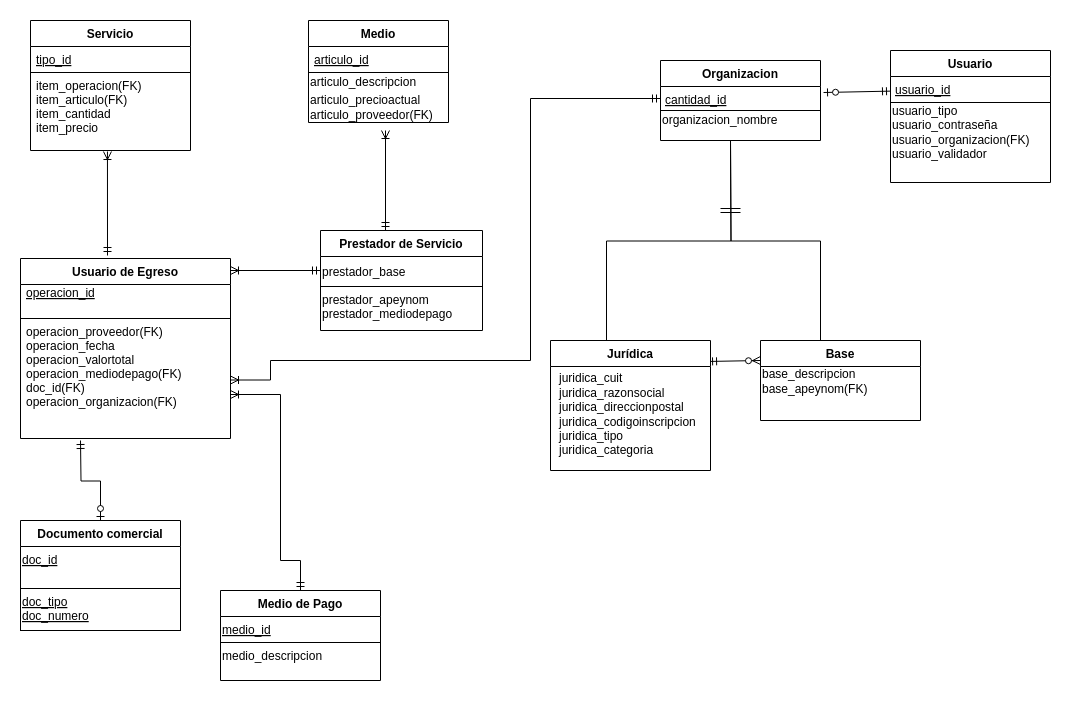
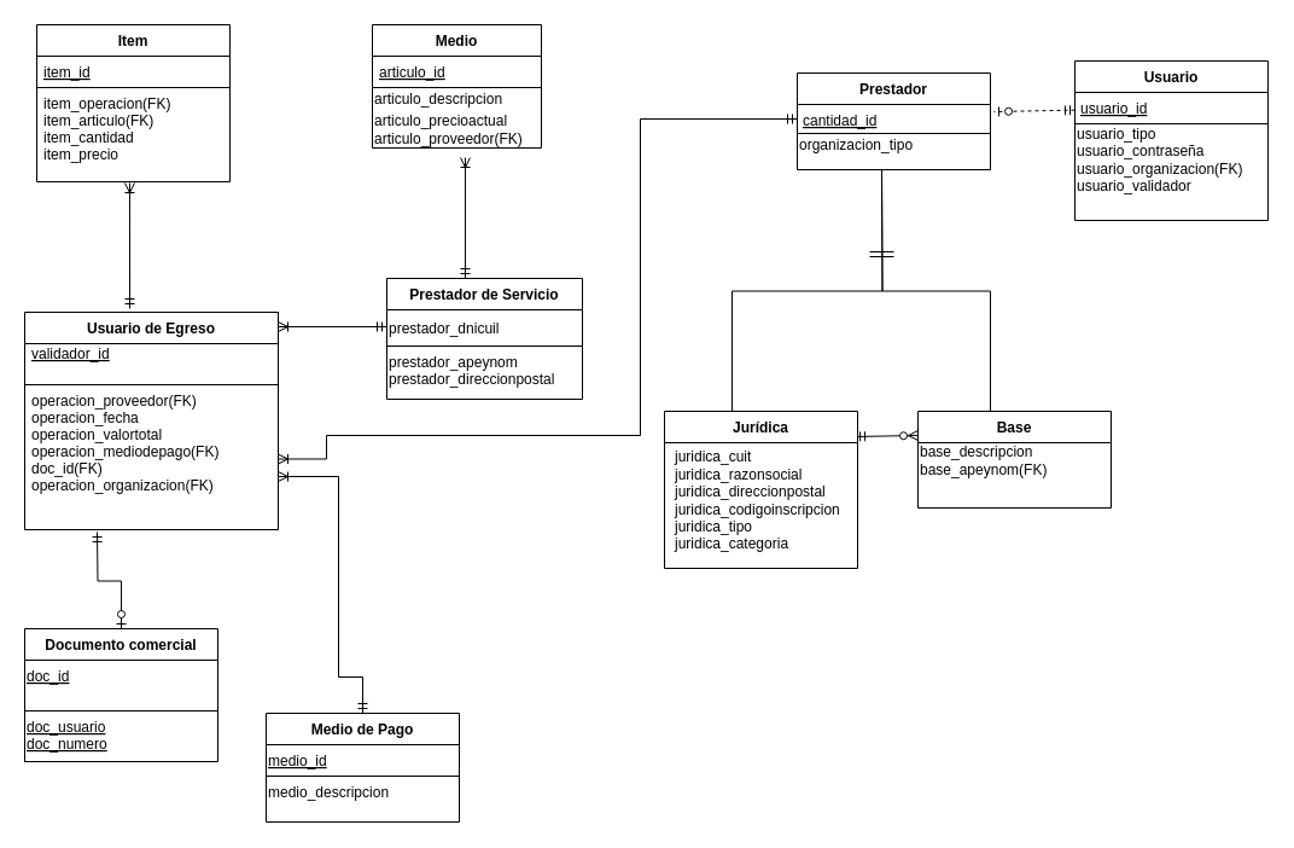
  <mxCell id="0" />
  <mxCell id="1" parent="0" />
  <mxCell id="2" style="edgeStyle=orthogonalEdgeStyle;rounded=0;orthogonalLoop=1;jettySize=auto;html=1;startArrow=ERzeroToOne;startFill=1;endArrow=ERmandOne;endFill=0;exitX=0.5;exitY=0;exitDx=0;exitDy=0;" parent="1" source="15" edge="1"><mxGeometry relative="1" as="geometry"><mxPoint x="80" y="440" as="targetPoint" /><mxPoint x="80" y="420" as="sourcePoint" /><Array as="points" /></mxGeometry></mxCell>
  <mxCell id="3" style="rounded=0;orthogonalLoop=1;jettySize=auto;html=1;startArrow=ERmandOne;startFill=0;endArrow=ERoneToMany;endFill=0;entryX=1;entryY=0.691;entryDx=0;entryDy=0;entryPerimeter=0;exitX=0.5;exitY=0;exitDx=0;exitDy=0;edgeStyle=orthogonalEdgeStyle;" parent="1" source="9" target="8" edge="1"><mxGeometry relative="1" as="geometry"><Array as="points"><mxPoint x="300" y="560" /><mxPoint x="280" y="560" /><mxPoint x="280" y="394" /></Array><mxPoint x="300" y="590" as="targetPoint" /><mxPoint x="220" y="540" as="sourcePoint" /></mxGeometry></mxCell>
  <mxCell id="4" style="rounded=0;orthogonalLoop=1;jettySize=auto;html=1;startArrow=ERoneToMany;startFill=0;endArrow=ERmandOne;endFill=0;exitX=0.481;exitY=1.013;exitDx=0;exitDy=0;exitPerimeter=0;" parent="1" source="38" edge="1"><mxGeometry relative="1" as="geometry"><mxPoint x="107" y="255" as="targetPoint" /></mxGeometry></mxCell>
- <mxCell id="5" style="rounded=0;orthogonalLoop=1;jettySize=auto;html=1;startArrow=ERmandOne;startFill=0;endArrow=ERzeroToOne;endFill=1;entryX=1.019;entryY=0.25;entryDx=0;entryDy=0;entryPerimeter=0;" parent="1" source="32" target="27" edge="1"><mxGeometry relative="1" as="geometry"><mxPoint x="770" y="191" as="targetPoint" /></mxGeometry></mxCell>
+ <mxCell id="5" style="rounded=0;orthogonalLoop=1;jettySize=auto;html=1;startArrow=ERmandOne;startFill=0;endArrow=ERzeroToOne;endFill=1;entryX=1.019;entryY=0.25;entryDx=0;entryDy=0;entryPerimeter=0;dashed=1;" parent="1" source="32" target="27" edge="1"><mxGeometry relative="1" as="geometry"><mxPoint x="770" y="191" as="targetPoint" /></mxGeometry></mxCell>
  <mxCell id="6" value="Usuario de Egreso" style="swimlane;fontStyle=1;childLayout=stackLayout;horizontal=1;startSize=26;horizontalStack=0;resizeParent=1;resizeLast=0;collapsible=1;marginBottom=0;rounded=0;shadow=0;strokeWidth=1;align=center;" parent="1" vertex="1"><mxGeometry x="20" y="258" width="210" height="180" as="geometry"><mxRectangle x="40" y="188" width="160" height="26" as="alternateBounds" /></mxGeometry></mxCell>
- <mxCell id="7" value="operacion_id&#10;&#10;" style="shape=partialRectangle;top=0;left=0;right=0;bottom=1;align=left;verticalAlign=middle;fillColor=none;spacingLeft=4;spacingRight=4;overflow=hidden;rotatable=0;points=[[0,0.5],[1,0.5]];portConstraint=eastwest;dropTarget=0;rounded=0;shadow=0;strokeWidth=1;fontStyle=4;labelPosition=center;verticalLabelPosition=middle;" parent="6" vertex="1"><mxGeometry y="26" width="210" height="34" as="geometry" /></mxCell>
+ <mxCell id="7" value="validador_id&#10;&#10;" style="shape=partialRectangle;top=0;left=0;right=0;bottom=1;align=left;verticalAlign=middle;fillColor=none;spacingLeft=4;spacingRight=4;overflow=hidden;rotatable=0;points=[[0,0.5],[1,0.5]];portConstraint=eastwest;dropTarget=0;rounded=0;shadow=0;strokeWidth=1;fontStyle=4;labelPosition=center;verticalLabelPosition=middle;" parent="6" vertex="1"><mxGeometry y="26" width="210" height="34" as="geometry" /></mxCell>
  <mxCell id="8" value="operacion_proveedor(FK)&#10;operacion_fecha&#10;operacion_valortotal&#10;operacion_mediodepago(FK)&#10;doc_id(FK)&#10;operacion_organizacion(FK)&#10;&#10;" style="shape=partialRectangle;top=0;left=0;right=0;bottom=0;align=left;verticalAlign=top;fillColor=none;spacingLeft=4;spacingRight=4;overflow=hidden;rotatable=0;points=[[0,0.5],[1,0.5]];portConstraint=eastwest;dropTarget=0;rounded=0;shadow=0;strokeWidth=1;" parent="6" vertex="1"><mxGeometry y="60" width="210" height="110" as="geometry" /></mxCell>
  <mxCell id="9" value="Medio de Pago" style="swimlane;fontStyle=1;childLayout=stackLayout;horizontal=1;startSize=26;horizontalStack=0;resizeParent=1;resizeLast=0;collapsible=1;marginBottom=0;rounded=0;shadow=0;strokeWidth=1;" parent="1" vertex="1"><mxGeometry x="220" y="590" width="160" height="90" as="geometry"><mxRectangle x="20" y="80" width="160" height="26" as="alternateBounds" /></mxGeometry></mxCell>
  <mxCell id="10" value="medio_id" style="shape=partialRectangle;top=0;left=0;right=0;bottom=1;align=left;verticalAlign=top;fillColor=none;spacingLeft=0;spacingRight=4;overflow=hidden;rotatable=0;points=[[0,0.5],[1,0.5]];portConstraint=eastwest;dropTarget=0;rounded=0;shadow=0;strokeWidth=1;fontStyle=4" parent="9" vertex="1"><mxGeometry y="26" width="160" height="26" as="geometry" /></mxCell>
  <mxCell id="11" value="" style="shape=partialRectangle;top=0;left=0;bottom=0;fillColor=none;align=left;verticalAlign=top;spacingLeft=4;spacingRight=4;overflow=hidden;rotatable=0;points=[];portConstraint=eastwest;part=1;" parent="10" vertex="1" connectable="0"><mxGeometry height="26" as="geometry" /></mxCell>
  <mxCell id="12" value="medio_descripcion" style="shape=partialRectangle;top=0;left=0;right=0;bottom=0;align=left;verticalAlign=top;fillColor=none;spacingLeft=0;spacingRight=4;overflow=hidden;rotatable=0;points=[[0,0.5],[1,0.5]];portConstraint=eastwest;dropTarget=0;rounded=0;shadow=0;strokeWidth=1;" parent="9" vertex="1"><mxGeometry y="52" width="160" height="38" as="geometry" /></mxCell>
  <mxCell id="13" value="" style="shape=partialRectangle;top=0;left=0;bottom=0;fillColor=none;align=left;verticalAlign=top;spacingLeft=4;spacingRight=4;overflow=hidden;rotatable=0;points=[];portConstraint=eastwest;part=1;" parent="12" vertex="1" connectable="0"><mxGeometry height="38" as="geometry" /></mxCell>
  <mxCell id="14" style="rounded=0;orthogonalLoop=1;jettySize=auto;html=1;startArrow=ERmandOne;startFill=0;endArrow=ERoneToMany;endFill=0;entryX=1;entryY=0.691;entryDx=0;entryDy=0;entryPerimeter=0;" edge="1" parent="1"><mxGeometry relative="1" as="geometry"><mxPoint x="230" y="270.01" as="targetPoint" /><mxPoint x="320" y="270" as="sourcePoint" /></mxGeometry></mxCell>
  <mxCell id="15" value="Documento comercial" style="swimlane;fontStyle=1;childLayout=stackLayout;horizontal=1;startSize=26;horizontalStack=0;resizeParent=1;resizeLast=0;collapsible=1;marginBottom=0;rounded=0;shadow=0;strokeWidth=1;" parent="1" vertex="1"><mxGeometry x="20" y="520" width="160" height="110" as="geometry"><mxRectangle x="20" y="80" width="160" height="26" as="alternateBounds" /></mxGeometry></mxCell>
  <mxCell id="16" value="" style="endArrow=none;html=1;fontSize=12;entryX=1;entryY=0.5;entryDx=0;entryDy=0;exitX=0;exitY=0.5;exitDx=0;exitDy=0;" parent="15" source="17" target="17" edge="1"><mxGeometry width="50" height="50" relative="1" as="geometry"><mxPoint x="50" y="100" as="sourcePoint" /><mxPoint x="100" y="50" as="targetPoint" /></mxGeometry></mxCell>
- <mxCell id="17" value="doc_id&#10;&#10;&#10;doc_tipo&#10;doc_numero&#10;&#10;" style="shape=partialRectangle;top=0;left=0;right=0;bottom=1;align=left;verticalAlign=top;fillColor=none;spacingLeft=0;spacingRight=4;overflow=hidden;rotatable=0;points=[[0,0.5],[1,0.5]];portConstraint=eastwest;dropTarget=0;rounded=0;shadow=0;strokeWidth=1;fontStyle=4" parent="15" vertex="1"><mxGeometry y="26" width="160" height="84" as="geometry" /></mxCell>
+ <mxCell id="17" value="doc_id&#10;&#10;&#10;doc_usuario&#10;doc_numero&#10;&#10;" style="shape=partialRectangle;top=0;left=0;right=0;bottom=1;align=left;verticalAlign=top;fillColor=none;spacingLeft=0;spacingRight=4;overflow=hidden;rotatable=0;points=[[0,0.5],[1,0.5]];portConstraint=eastwest;dropTarget=0;rounded=0;shadow=0;strokeWidth=1;fontStyle=4" parent="15" vertex="1"><mxGeometry y="26" width="160" height="84" as="geometry" /></mxCell>
  <mxCell id="18" value="" style="shape=partialRectangle;top=0;left=0;bottom=0;fillColor=none;align=left;verticalAlign=top;spacingLeft=4;spacingRight=4;overflow=hidden;rotatable=0;points=[];portConstraint=eastwest;part=1;" parent="17" vertex="1" connectable="0"><mxGeometry height="84" as="geometry" /></mxCell>
  <mxCell id="19" value="" style="endArrow=none;html=1;fontSize=12;edgeStyle=orthogonalEdgeStyle;exitX=0.375;exitY=0;exitDx=0;exitDy=0;exitPerimeter=0;rounded=0;" edge="1" parent="1" source="24"><mxGeometry width="50" height="50" relative="1" as="geometry"><mxPoint x="780" y="120" as="sourcePoint" /><mxPoint x="730" y="140" as="targetPoint" /></mxGeometry></mxCell>
  <mxCell id="20" value="" style="endArrow=none;html=1;fontSize=12;edgeStyle=orthogonalEdgeStyle;exitX=0.35;exitY=0;exitDx=0;exitDy=0;exitPerimeter=0;rounded=0;" edge="1" parent="1" source="22"><mxGeometry width="50" height="50" relative="1" as="geometry"><mxPoint x="790" y="150" as="sourcePoint" /><mxPoint x="730" y="140" as="targetPoint" /></mxGeometry></mxCell>
  <mxCell id="21" value="" style="endArrow=ERzeroToMany;html=1;fontSize=12;entryX=0;entryY=0.25;entryDx=0;entryDy=0;startArrow=ERmandOne;startFill=0;endFill=1;exitX=0.988;exitY=-0.056;exitDx=0;exitDy=0;exitPerimeter=0;" edge="1" parent="1" source="23" target="24"><mxGeometry width="50" height="50" relative="1" as="geometry"><mxPoint x="700" y="270" as="sourcePoint" /><mxPoint x="670" y="110" as="targetPoint" /></mxGeometry></mxCell>
  <mxCell id="22" value="Jurídica" style="swimlane;fontStyle=1;childLayout=stackLayout;horizontal=1;startSize=26;horizontalStack=0;resizeParent=1;resizeLast=0;collapsible=1;marginBottom=0;rounded=0;shadow=0;strokeWidth=1;" parent="1" vertex="1"><mxGeometry x="550" y="340" width="160" height="130" as="geometry"><mxRectangle x="260" y="80" width="160" height="26" as="alternateBounds" /></mxGeometry></mxCell>
  <mxCell id="23" value="juridica_cuit&lt;br&gt;juridica_razonsocial&lt;br&gt;juridica_direccionpostal&lt;br&gt;juridica_codigoinscripcion&lt;br&gt;juridica_tipo&lt;br&gt;juridica_categoria&lt;br&gt;" style="text;html=1;align=left;verticalAlign=middle;resizable=0;points=[];autosize=1;spacingTop=5;spacingLeft=7;" parent="22" vertex="1"><mxGeometry y="26" width="160" height="90" as="geometry" /></mxCell>
  <mxCell id="24" value="Base" style="swimlane;fontStyle=1;childLayout=stackLayout;horizontal=1;startSize=26;horizontalStack=0;resizeParent=1;resizeLast=0;collapsible=1;marginBottom=0;rounded=0;shadow=0;strokeWidth=1;" parent="1" vertex="1"><mxGeometry x="760" y="340" width="160" height="80" as="geometry"><mxRectangle x="610" y="10" width="160" height="26" as="alternateBounds" /></mxGeometry></mxCell>
  <mxCell id="25" value="base_descripcion&lt;br&gt;base_apeynom(FK)" style="text;html=1;align=left;verticalAlign=middle;resizable=0;points=[];autosize=1;fontSize=12;" parent="24" vertex="1"><mxGeometry y="26" width="160" height="30" as="geometry" /></mxCell>
- <mxCell id="26" value="Organizacion" style="swimlane;fontStyle=1;childLayout=stackLayout;horizontal=1;startSize=26;horizontalStack=0;resizeParent=1;resizeLast=0;collapsible=1;marginBottom=0;rounded=0;shadow=0;strokeWidth=1;" vertex="1" parent="1"><mxGeometry x="660" y="60" width="160" height="80" as="geometry"><mxRectangle x="610" y="10" width="160" height="26" as="alternateBounds" /></mxGeometry></mxCell>
+ <mxCell id="26" value="Prestador" style="swimlane;fontStyle=1;childLayout=stackLayout;horizontal=1;startSize=26;horizontalStack=0;resizeParent=1;resizeLast=0;collapsible=1;marginBottom=0;rounded=0;shadow=0;strokeWidth=1;" vertex="1" parent="1"><mxGeometry x="660" y="60" width="160" height="80" as="geometry"><mxRectangle x="610" y="10" width="160" height="26" as="alternateBounds" /></mxGeometry></mxCell>
  <mxCell id="27" value="cantidad_id" style="shape=partialRectangle;top=0;left=0;right=0;bottom=1;align=left;verticalAlign=top;fillColor=none;spacingLeft=3;spacingRight=4;overflow=hidden;rotatable=0;points=[[0,0.5],[1,0.5]];portConstraint=eastwest;dropTarget=0;rounded=0;shadow=0;strokeWidth=1;fontStyle=4" vertex="1" parent="26"><mxGeometry y="26" width="160" height="24" as="geometry" /></mxCell>
  <mxCell id="28" value="" style="shape=partialRectangle;top=0;left=0;bottom=0;fillColor=none;align=left;verticalAlign=top;spacingLeft=4;spacingRight=4;overflow=hidden;rotatable=0;points=[];portConstraint=eastwest;part=1;" vertex="1" connectable="0" parent="27"><mxGeometry height="24" as="geometry" /></mxCell>
- <mxCell id="29" value="organizacion_nombre" style="text;html=1;align=left;verticalAlign=middle;resizable=0;points=[];autosize=1;fontSize=12;" vertex="1" parent="26"><mxGeometry y="50" width="160" height="20" as="geometry" /></mxCell>
+ <mxCell id="29" value="organizacion_tipo" style="text;html=1;align=left;verticalAlign=middle;resizable=0;points=[];autosize=1;fontSize=12;" vertex="1" parent="26"><mxGeometry y="50" width="160" height="20" as="geometry" /></mxCell>
  <mxCell id="30" value="" style="endArrow=none;html=1;fontSize=12;shape=link;width=4;" edge="1" parent="1"><mxGeometry width="50" height="50" relative="1" as="geometry"><mxPoint x="740" y="210" as="sourcePoint" /><mxPoint x="720" y="210" as="targetPoint" /></mxGeometry></mxCell>
  <mxCell id="31" value="Usuario" style="swimlane;fontStyle=1;childLayout=stackLayout;horizontal=1;startSize=26;horizontalStack=0;resizeParent=1;resizeLast=0;collapsible=1;marginBottom=0;rounded=0;shadow=0;strokeWidth=1;" parent="1" vertex="1"><mxGeometry x="890" y="50" width="160" height="132" as="geometry"><mxRectangle x="260" y="80" width="160" height="26" as="alternateBounds" /></mxGeometry></mxCell>
  <mxCell id="32" value="usuario_id" style="shape=partialRectangle;top=0;left=0;right=0;bottom=1;align=left;verticalAlign=top;fillColor=none;spacingLeft=3;spacingRight=4;overflow=hidden;rotatable=0;points=[[0,0.5],[1,0.5]];portConstraint=eastwest;dropTarget=0;rounded=0;shadow=0;strokeWidth=1;fontStyle=4" parent="31" vertex="1"><mxGeometry y="26" width="160" height="26" as="geometry" /></mxCell>
  <mxCell id="33" value="" style="shape=partialRectangle;top=0;left=0;bottom=0;fillColor=none;align=left;verticalAlign=top;spacingLeft=4;spacingRight=4;overflow=hidden;rotatable=0;points=[];portConstraint=eastwest;part=1;" parent="32" vertex="1" connectable="0"><mxGeometry height="26" as="geometry" /></mxCell>
  <mxCell id="34" value="usuario_tipo&lt;br&gt;usuario_contraseña&lt;br&gt;usuario_organizacion(FK)&lt;br&gt;usuario_validador" style="text;html=1;align=left;verticalAlign=middle;resizable=0;points=[];autosize=1;fontSize=12;" parent="31" vertex="1"><mxGeometry y="52" width="160" height="60" as="geometry" /></mxCell>
- <mxCell id="35" value="Servicio" style="swimlane;fontStyle=1;childLayout=stackLayout;horizontal=1;startSize=26;horizontalStack=0;resizeParent=1;resizeLast=0;collapsible=1;marginBottom=0;rounded=0;shadow=0;strokeWidth=1;" parent="1" vertex="1"><mxGeometry x="30" y="20" width="160" height="130" as="geometry"><mxRectangle x="20" y="80" width="160" height="26" as="alternateBounds" /></mxGeometry></mxCell>
- <mxCell id="36" value="tipo_id" style="shape=partialRectangle;top=0;left=0;right=0;bottom=1;align=left;verticalAlign=top;fillColor=none;spacingLeft=4;spacingRight=4;overflow=hidden;rotatable=0;points=[[0,0.5],[1,0.5]];portConstraint=eastwest;dropTarget=0;rounded=0;shadow=0;strokeWidth=1;fontStyle=4" parent="35" vertex="1"><mxGeometry y="26" width="160" height="26" as="geometry" /></mxCell>
+ <mxCell id="35" value="Item" style="swimlane;fontStyle=1;childLayout=stackLayout;horizontal=1;startSize=26;horizontalStack=0;resizeParent=1;resizeLast=0;collapsible=1;marginBottom=0;rounded=0;shadow=0;strokeWidth=1;" parent="1" vertex="1"><mxGeometry x="30" y="20" width="160" height="130" as="geometry"><mxRectangle x="20" y="80" width="160" height="26" as="alternateBounds" /></mxGeometry></mxCell>
+ <mxCell id="36" value="item_id" style="shape=partialRectangle;top=0;left=0;right=0;bottom=1;align=left;verticalAlign=top;fillColor=none;spacingLeft=4;spacingRight=4;overflow=hidden;rotatable=0;points=[[0,0.5],[1,0.5]];portConstraint=eastwest;dropTarget=0;rounded=0;shadow=0;strokeWidth=1;fontStyle=4" parent="35" vertex="1"><mxGeometry y="26" width="160" height="26" as="geometry" /></mxCell>
  <mxCell id="37" value="" style="shape=partialRectangle;top=0;left=0;bottom=0;fillColor=none;align=left;verticalAlign=top;spacingLeft=4;spacingRight=4;overflow=hidden;rotatable=0;points=[];portConstraint=eastwest;part=1;" parent="36" vertex="1" connectable="0"><mxGeometry height="26" as="geometry" /></mxCell>
  <mxCell id="38" value="item_operacion(FK)&#10;item_articulo(FK)&#10;item_cantidad&#10;item_precio" style="shape=partialRectangle;top=0;left=0;right=0;bottom=0;align=left;verticalAlign=top;fillColor=none;spacingLeft=4;spacingRight=4;overflow=hidden;rotatable=0;points=[[0,0.5],[1,0.5]];portConstraint=eastwest;dropTarget=0;rounded=0;shadow=0;strokeWidth=1;" parent="35" vertex="1"><mxGeometry y="52" width="160" height="78" as="geometry" /></mxCell>
  <mxCell id="39" value="" style="shape=partialRectangle;top=0;left=0;bottom=0;fillColor=none;align=left;verticalAlign=top;spacingLeft=4;spacingRight=4;overflow=hidden;rotatable=0;points=[];portConstraint=eastwest;part=1;" parent="38" vertex="1" connectable="0"><mxGeometry height="78" as="geometry" /></mxCell>
  <mxCell id="40" value="Medio" style="swimlane;fontStyle=1;childLayout=stackLayout;horizontal=1;startSize=26;horizontalStack=0;resizeParent=1;resizeLast=0;collapsible=1;marginBottom=0;rounded=0;shadow=0;strokeWidth=1;" parent="1" vertex="1"><mxGeometry x="308" y="20" width="140" height="102" as="geometry"><mxRectangle x="250" y="20" width="160" height="26" as="alternateBounds" /></mxGeometry></mxCell>
  <mxCell id="41" value="articulo_id" style="shape=partialRectangle;top=0;left=0;right=0;bottom=1;align=left;verticalAlign=top;fillColor=none;spacingLeft=4;spacingRight=4;overflow=hidden;rotatable=0;points=[[0,0.5],[1,0.5]];portConstraint=eastwest;dropTarget=0;rounded=0;shadow=0;strokeWidth=1;fontStyle=4" parent="40" vertex="1"><mxGeometry y="26" width="140" height="26" as="geometry" /></mxCell>
  <mxCell id="42" value="articulo_descripcion" style="text;html=1;align=left;verticalAlign=middle;resizable=0;points=[];autosize=1;" parent="40" vertex="1"><mxGeometry y="52" width="140" height="20" as="geometry" /></mxCell>
  <mxCell id="43" value="articulo_precioactual&lt;br&gt;articulo_proveedor(FK)" style="text;html=1;align=left;verticalAlign=middle;resizable=0;points=[];autosize=1;fontSize=12;" parent="40" vertex="1"><mxGeometry y="72" width="140" height="30" as="geometry" /></mxCell>
  <mxCell id="44" style="rounded=0;orthogonalLoop=1;jettySize=auto;html=1;startArrow=ERmandOne;startFill=0;endArrow=ERoneToMany;endFill=0;" edge="1" parent="1"><mxGeometry relative="1" as="geometry"><mxPoint x="385" y="130" as="targetPoint" /><mxPoint x="385" y="230" as="sourcePoint" /></mxGeometry></mxCell>
  <mxCell id="45" style="rounded=0;orthogonalLoop=1;jettySize=auto;html=1;startArrow=ERmandOne;startFill=0;endArrow=ERoneToMany;endFill=0;entryX=1;entryY=0.691;entryDx=0;entryDy=0;entryPerimeter=0;edgeStyle=orthogonalEdgeStyle;exitX=0;exitY=0.5;exitDx=0;exitDy=0;" edge="1" parent="1" source="27"><mxGeometry relative="1" as="geometry"><mxPoint x="230" y="379.51" as="targetPoint" /><mxPoint x="500" y="380" as="sourcePoint" /><Array as="points"><mxPoint x="530" y="98" /><mxPoint x="530" y="360" /><mxPoint x="270" y="360" /><mxPoint x="270" y="380" /></Array></mxGeometry></mxCell>
  <mxCell id="46" value="Prestador de Servicio" style="swimlane;fontStyle=1;childLayout=stackLayout;horizontal=1;startSize=26;horizontalStack=0;resizeParent=1;resizeParentMax=0;resizeLast=0;collapsible=1;marginBottom=0;align=center;fontSize=12;rounded=0;shadow=0;strokeWidth=1;spacing=0;" vertex="1" parent="1"><mxGeometry x="320" y="230" width="162" height="100" as="geometry" /></mxCell>
- <mxCell id="47" value="prestador_base" style="shape=partialRectangle;top=0;left=0;right=0;bottom=1;align=left;verticalAlign=middle;fillColor=none;spacingLeft=0;spacingRight=4;overflow=hidden;rotatable=0;points=[[0,0.5],[1,0.5]];portConstraint=eastwest;dropTarget=0;fontStyle=0;fontSize=12;" vertex="1" parent="46"><mxGeometry y="26" width="162" height="30" as="geometry" /></mxCell>
+ <mxCell id="47" value="prestador_dnicuil" style="shape=partialRectangle;top=0;left=0;right=0;bottom=1;align=left;verticalAlign=middle;fillColor=none;spacingLeft=0;spacingRight=4;overflow=hidden;rotatable=0;points=[[0,0.5],[1,0.5]];portConstraint=eastwest;dropTarget=0;fontStyle=0;fontSize=12;" vertex="1" parent="46"><mxGeometry y="26" width="162" height="30" as="geometry" /></mxCell>
  <mxCell id="48" value="" style="shape=partialRectangle;fontStyle=1;top=0;left=0;bottom=0;fillColor=none;align=left;verticalAlign=middle;spacingLeft=4;spacingRight=4;overflow=hidden;rotatable=0;points=[];portConstraint=eastwest;part=1;fontSize=12;" vertex="1" connectable="0" parent="47"><mxGeometry height="30" as="geometry" /></mxCell>
- <mxCell id="49" value="prestador_apeynom&#10;prestador_mediodepago&#10;" style="shape=partialRectangle;top=0;left=0;right=0;bottom=0;align=left;verticalAlign=top;fillColor=none;spacingLeft=0;spacingRight=4;overflow=hidden;rotatable=0;points=[[0,0.5],[1,0.5]];portConstraint=eastwest;dropTarget=0;fontSize=12;" vertex="1" parent="46"><mxGeometry y="56" width="162" height="44" as="geometry" /></mxCell>
+ <mxCell id="49" value="prestador_apeynom&#10;prestador_direccionpostal&#10;" style="shape=partialRectangle;top=0;left=0;right=0;bottom=0;align=left;verticalAlign=top;fillColor=none;spacingLeft=0;spacingRight=4;overflow=hidden;rotatable=0;points=[[0,0.5],[1,0.5]];portConstraint=eastwest;dropTarget=0;fontSize=12;" vertex="1" parent="46"><mxGeometry y="56" width="162" height="44" as="geometry" /></mxCell>
  <mxCell id="50" value="" style="shape=partialRectangle;top=0;left=0;bottom=0;fillColor=none;align=left;verticalAlign=top;spacingLeft=4;spacingRight=4;overflow=hidden;rotatable=0;points=[];portConstraint=eastwest;part=1;fontSize=12;" vertex="1" connectable="0" parent="49"><mxGeometry height="44" as="geometry" /></mxCell>
